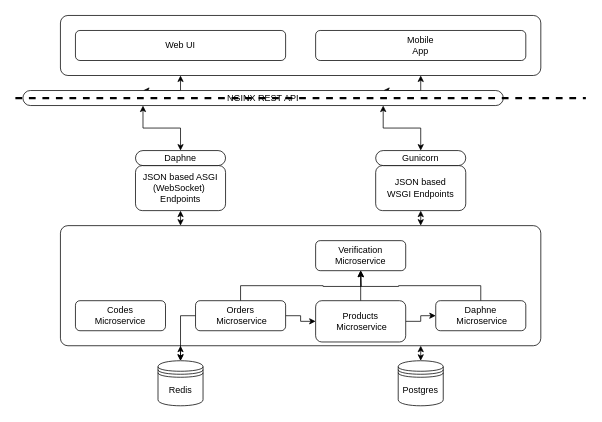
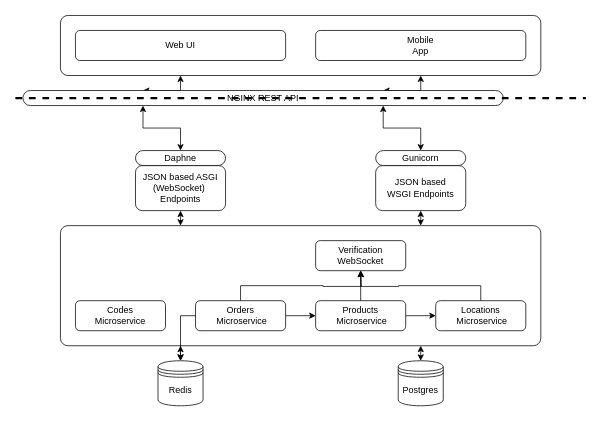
  <mxCell id="0" />
  <mxCell id="1" parent="0" />
  <mxCell id="2" style="edgeStyle=orthogonalEdgeStyle;rounded=0;orthogonalLoop=1;jettySize=auto;html=1;exitX=0.25;exitY=1;exitDx=0;exitDy=0;entryX=0.25;entryY=0;entryDx=0;entryDy=0;startArrow=classic;startFill=1;endArrow=classic;endFill=1;" edge="1" parent="1" source="4" target="31"><mxGeometry relative="1" as="geometry" /></mxCell>
  <mxCell id="3" style="edgeStyle=orthogonalEdgeStyle;rounded=0;orthogonalLoop=1;jettySize=auto;html=1;exitX=0.75;exitY=1;exitDx=0;exitDy=0;entryX=0.75;entryY=0;entryDx=0;entryDy=0;startArrow=classic;startFill=1;endArrow=classic;endFill=1;" edge="1" parent="1" source="4" target="31"><mxGeometry relative="1" as="geometry" /></mxCell>
  <mxCell id="4" value="" style="rounded=1;whiteSpace=wrap;html=1;absoluteArcSize=1;" vertex="1" parent="1"><mxGeometry x="80" y="20" width="640" height="80" as="geometry" /></mxCell>
  <mxCell id="5" style="edgeStyle=orthogonalEdgeStyle;rounded=0;orthogonalLoop=1;jettySize=auto;html=1;exitX=0.75;exitY=1;exitDx=0;exitDy=0;entryX=0.5;entryY=0;entryDx=0;entryDy=0;startArrow=classic;startFill=1;endArrow=classic;endFill=1;" edge="1" parent="1" source="7" target="19"><mxGeometry relative="1" as="geometry" /></mxCell>
  <mxCell id="6" style="edgeStyle=orthogonalEdgeStyle;rounded=0;orthogonalLoop=1;jettySize=auto;html=1;exitX=0.25;exitY=1;exitDx=0;exitDy=0;entryX=0.5;entryY=0;entryDx=0;entryDy=0;startArrow=classic;startFill=1;endArrow=classic;endFill=1;" edge="1" parent="1" source="7" target="22"><mxGeometry relative="1" as="geometry" /></mxCell>
  <mxCell id="7" value="" style="rounded=1;whiteSpace=wrap;html=1;absoluteArcSize=1;" parent="1" vertex="1"><mxGeometry x="80" y="300" width="640" height="160" as="geometry" /></mxCell>
  <mxCell id="8" value="Codes &lt;br&gt;Microservice" style="rounded=1;whiteSpace=wrap;html=1;" parent="1" vertex="1"><mxGeometry y="400" width="120" height="40" as="geometry" x="100" /></mxCell>
- <mxCell id="9" value="Verification Microservice" style="rounded=1;whiteSpace=wrap;html=1;" parent="1" vertex="1"><mxGeometry x="420" y="320" width="120" height="40" as="geometry" /></mxCell>
+ <mxCell id="9" value="Verification WebSocket" style="rounded=1;whiteSpace=wrap;html=1;" parent="1" vertex="1"><mxGeometry x="420" y="320" width="120" height="40" as="geometry" /></mxCell>
  <mxCell id="10" style="edgeStyle=orthogonalEdgeStyle;rounded=0;orthogonalLoop=1;jettySize=auto;html=1;exitX=0.5;exitY=0;exitDx=0;exitDy=0;entryX=0.5;entryY=1;entryDx=0;entryDy=0;" parent="1" source="12" target="9" edge="1"><mxGeometry relative="1" as="geometry" /></mxCell>
  <mxCell id="11" style="edgeStyle=orthogonalEdgeStyle;rounded=0;orthogonalLoop=1;jettySize=auto;html=1;entryX=0;entryY=0.5;entryDx=0;entryDy=0;" parent="1" source="12" target="18" edge="1"><mxGeometry relative="1" as="geometry" /></mxCell>
- <mxCell id="12" value="Products&lt;br&gt;&amp;nbsp;Microservice" style="rounded=1;whiteSpace=wrap;html=1;" parent="1" vertex="1"><mxGeometry x="420" y="400" width="120" height="55" as="geometry" /></mxCell>
+ <mxCell id="12" value="Products&lt;br&gt;&amp;nbsp;Microservice" style="rounded=1;whiteSpace=wrap;html=1;" parent="1" vertex="1"><mxGeometry x="420" y="400" width="120" height="40" as="geometry" /></mxCell>
  <mxCell id="13" style="edgeStyle=orthogonalEdgeStyle;rounded=0;orthogonalLoop=1;jettySize=auto;html=1;exitX=0.5;exitY=0;exitDx=0;exitDy=0;" parent="1" source="16" edge="1"><mxGeometry relative="1" as="geometry"><mxPoint x="480" y="360" as="targetPoint" /></mxGeometry></mxCell>
  <mxCell id="14" style="edgeStyle=orthogonalEdgeStyle;rounded=0;orthogonalLoop=1;jettySize=auto;html=1;exitX=1;exitY=0.5;exitDx=0;exitDy=0;entryX=0;entryY=0.5;entryDx=0;entryDy=0;" parent="1" source="16" target="12" edge="1"><mxGeometry relative="1" as="geometry" /></mxCell>
  <mxCell id="15" style="edgeStyle=orthogonalEdgeStyle;rounded=0;orthogonalLoop=1;jettySize=auto;html=1;exitX=0;exitY=0.5;exitDx=0;exitDy=0;" parent="1" source="16" target="22" edge="1"><mxGeometry relative="1" as="geometry" /></mxCell>
  <mxCell id="16" value="Orders&lt;br&gt;&amp;nbsp;Microservice" style="rounded=1;whiteSpace=wrap;html=1;" parent="1" vertex="1"><mxGeometry x="260" y="400" width="120" height="40" as="geometry" /></mxCell>
  <mxCell id="17" style="edgeStyle=orthogonalEdgeStyle;rounded=0;orthogonalLoop=1;jettySize=auto;html=1;exitX=0.5;exitY=0;exitDx=0;exitDy=0;" parent="1" source="18" edge="1"><mxGeometry relative="1" as="geometry"><mxPoint x="480" y="360" as="targetPoint" /></mxGeometry></mxCell>
- <mxCell id="18" value="Daphne&lt;br&gt;&amp;nbsp;Microservice" style="rounded=1;whiteSpace=wrap;html=1;" parent="1" vertex="1"><mxGeometry x="580" y="400" width="120" height="40" as="geometry" /></mxCell>
+ <mxCell id="18" value="Locations&lt;br&gt;&amp;nbsp;Microservice" style="rounded=1;whiteSpace=wrap;html=1;" parent="1" vertex="1"><mxGeometry x="580" y="400" width="120" height="40" as="geometry" /></mxCell>
  <mxCell id="19" value="Postgres" style="shape=datastore;whiteSpace=wrap;html=1;" parent="1" vertex="1"><mxGeometry x="530" y="480" width="60" height="60" as="geometry" /></mxCell>
  <mxCell id="20" value="Web UI" style="rounded=1;whiteSpace=wrap;html=1;" parent="1" vertex="1"><mxGeometry y="40" width="280" height="40" as="geometry" x="100" /></mxCell>
  <mxCell id="21" value="Mobile &lt;br&gt;App" style="rounded=1;whiteSpace=wrap;html=1;" parent="1" vertex="1"><mxGeometry x="420" y="40" width="280" height="40" as="geometry" /></mxCell>
  <mxCell id="22" value="Redis" style="shape=datastore;whiteSpace=wrap;html=1;" vertex="1" parent="1"><mxGeometry x="210" y="480" width="60" height="60" as="geometry" /></mxCell>
  <mxCell id="23" style="edgeStyle=orthogonalEdgeStyle;rounded=0;orthogonalLoop=1;jettySize=auto;html=1;exitX=0.5;exitY=1;exitDx=0;exitDy=0;entryX=0.75;entryY=0;entryDx=0;entryDy=0;startArrow=classic;startFill=1;endArrow=classic;endFill=1;" edge="1" parent="1" source="24" target="7"><mxGeometry relative="1" as="geometry"><mxPoint x="560" y="277" as="targetPoint" /></mxGeometry></mxCell>
  <mxCell id="24" value="JSON based&lt;br&gt;WSGI Endpoints" style="rounded=1;whiteSpace=wrap;html=1;" vertex="1" parent="1"><mxGeometry x="500" y="220" width="120" height="60" as="geometry" /></mxCell>
  <mxCell id="25" style="edgeStyle=orthogonalEdgeStyle;rounded=0;orthogonalLoop=1;jettySize=auto;html=1;exitX=0.5;exitY=1;exitDx=0;exitDy=0;entryX=0.25;entryY=0;entryDx=0;entryDy=0;startArrow=classic;startFill=1;endArrow=classic;endFill=1;" edge="1" parent="1" source="26" target="7"><mxGeometry relative="1" as="geometry"><mxPoint x="240" y="276" as="targetPoint" /></mxGeometry></mxCell>
  <mxCell id="26" value="JSON based ASGI (WebSocket)&amp;nbsp;&lt;br&gt;Endpoints" style="rounded=1;whiteSpace=wrap;html=1;" vertex="1" parent="1"><mxGeometry x="180" y="220" width="120" height="60" as="geometry" /></mxCell>
  <mxCell id="27" value="Daphne" style="rounded=1;whiteSpace=wrap;html=1;absoluteArcSize=1;" vertex="1" parent="1"><mxGeometry x="180" width="120" height="20" as="geometry" y="200" /></mxCell>
  <mxCell id="28" value="Gunicorn" style="rounded=1;whiteSpace=wrap;html=1;absoluteArcSize=1;" vertex="1" parent="1"><mxGeometry x="500" width="120" height="20" as="geometry" y="200" /></mxCell>
  <mxCell id="29" style="edgeStyle=orthogonalEdgeStyle;rounded=0;orthogonalLoop=1;jettySize=auto;html=1;exitX=0.25;exitY=1;exitDx=0;exitDy=0;entryX=0.5;entryY=0;entryDx=0;entryDy=0;startArrow=classic;startFill=1;endArrow=classic;endFill=1;" edge="1" parent="1" source="31" target="27"><mxGeometry relative="1" as="geometry" /></mxCell>
  <mxCell id="30" style="edgeStyle=orthogonalEdgeStyle;rounded=0;orthogonalLoop=1;jettySize=auto;html=1;exitX=0.75;exitY=1;exitDx=0;exitDy=0;entryX=0.5;entryY=0;entryDx=0;entryDy=0;startArrow=classic;startFill=1;endArrow=classic;endFill=1;" edge="1" parent="1" source="31" target="28"><mxGeometry relative="1" as="geometry" /></mxCell>
  <mxCell id="31" value="NGINX REST API" style="rounded=1;whiteSpace=wrap;html=1;absoluteArcSize=1;" vertex="1" parent="1"><mxGeometry x="30" y="120" width="640" height="20" as="geometry" /></mxCell>
  <mxCell id="32" value="" style="endArrow=none;dashed=1;html=1;strokeWidth=3;" edge="1" parent="1"><mxGeometry width="50" height="50" relative="1" as="geometry"><mxPoint x="20" y="130" as="sourcePoint" /><mxPoint x="780" y="130" as="targetPoint" /></mxGeometry></mxCell>
